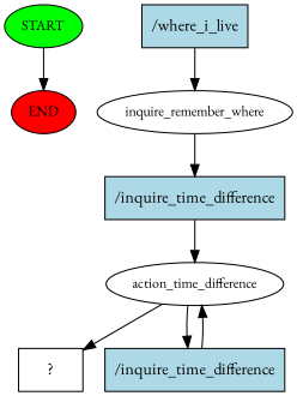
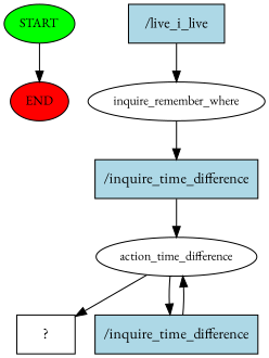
  digraph {
    fontname="EB Garamond"
    node [fontname="EB Garamond" style=filled]
    edge [fontname="EB Garamond"]
    n1 [fillcolor=green fontsize=12 label=START]
    n2 [fillcolor=red fontsize=12 label=END]
-   n3 [fillcolor=lightblue label="/where_i_live" shape=rect]
+   n3 [fillcolor=lightblue label="/live_i_live" shape=rect]
    n4 [fontsize=12 label=inquire_remember_where style=""]
    n5 [fillcolor=lightblue label="/inquire_time_difference" shape=rect]
    n6 [fontsize=12 label=action_time_difference style=""]
    n7 [label="  ?  " shape=rect style=""]
    n8 [fillcolor=lightblue label="/inquire_time_difference" shape=rect]
    n1 -> n2
    n3 -> n4
    n4 -> n5
    n5 -> n6
    n6 -> n7
    n6 -> n8
    n8 -> n6
  }
